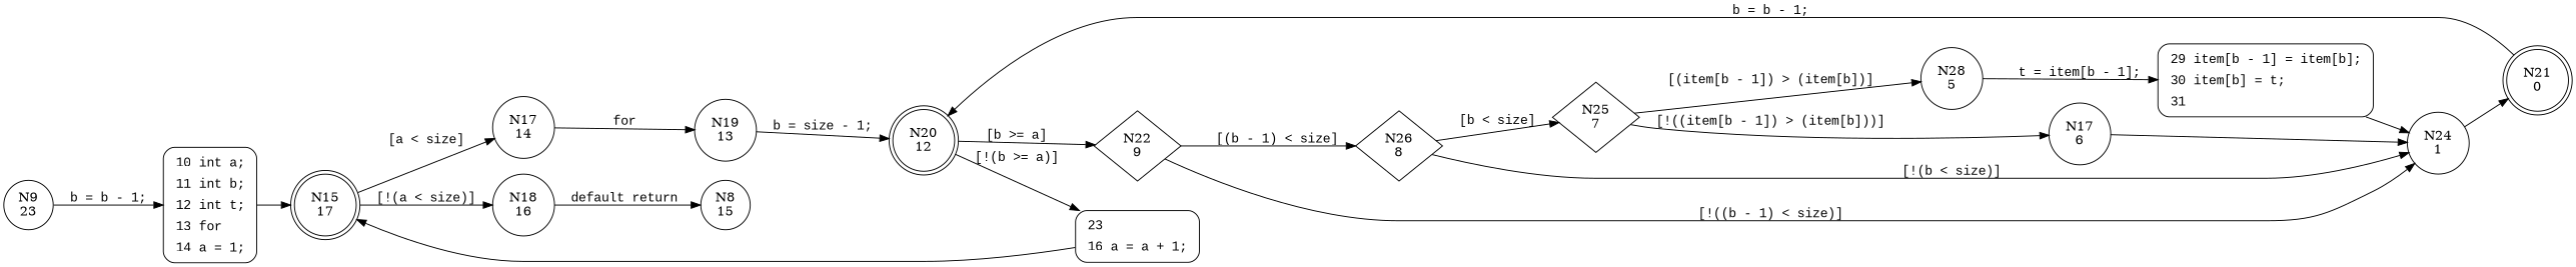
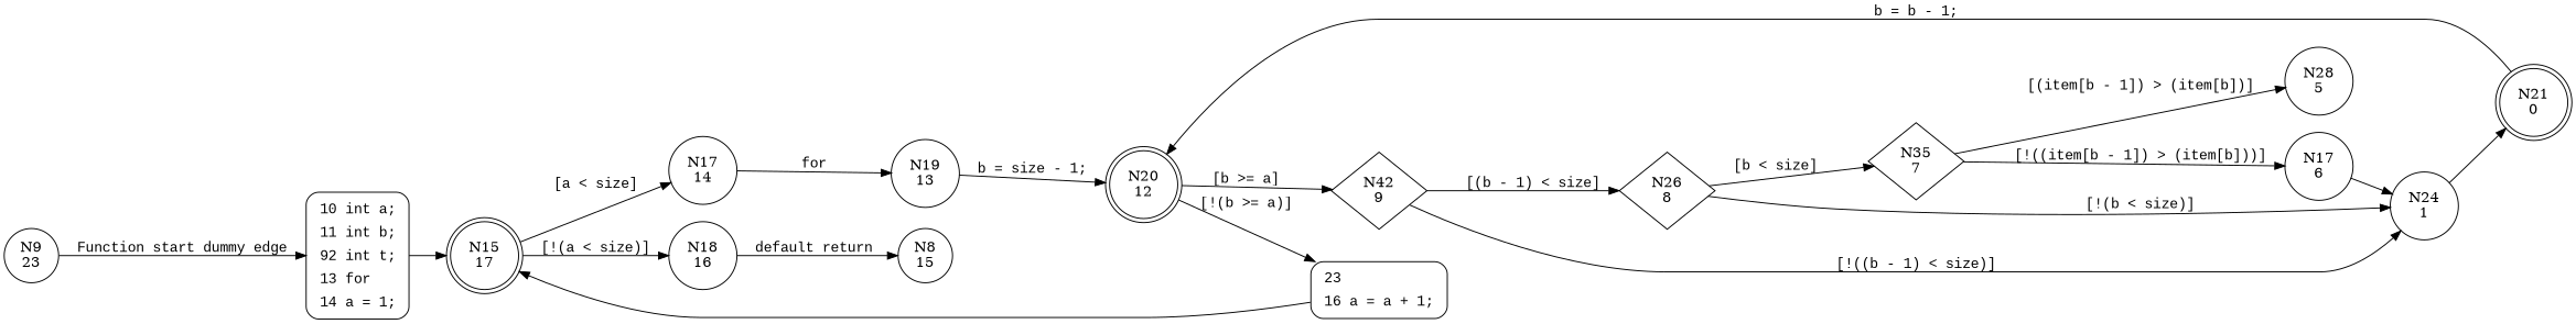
  digraph {
    rankdir=LR
    node [shape=circle]
    edge [fontname="Courier New"]
    n1 [label="N9\n23"]
-   n2 [fillcolor=white fontname="Courier New" label=<<table border="0" cellborder="0" cellpadding="3" bgcolor="white"><tr><td align="right">10</td><td align="left">int a;</td></tr><tr><td align="right">11</td><td align="left">int b;</td></tr><tr><td align="right">12</td><td align="left">int t;</td></tr><tr><td align="right">13</td><td align="left">for</td></tr><tr><td align="right">14</td><td align="left">a = 1;</td></tr></table>> penwidth=1 shape=Mrecord style="filled,bold"]
+   n2 [fillcolor=white fontname="Courier New" label=<<table border="0" cellborder="0" cellpadding="3" bgcolor="white"><tr><td align="right">10</td><td align="left">int a;</td></tr><tr><td align="right">11</td><td align="left">int b;</td></tr><tr><td align="right">92</td><td align="left">int t;</td></tr><tr><td align="right">13</td><td align="left">for</td></tr><tr><td align="right">14</td><td align="left">a = 1;</td></tr></table>> penwidth=1 shape=Mrecord style="filled,bold"]
    n3 [label="N15\n17" shape=doublecircle]
    n4 [label="N17\n14"]
    n5 [label="N18\n16"]
    n6 [label="N19\n13"]
    n7 [label="N8\n15"]
    n8 [label="N20\n12" shape=doublecircle]
-   n9 [label="N22\n9" shape=diamond]
+   n9 [label="N42\n9" shape=diamond]
    n10 [fillcolor=white fontname="Courier New" label=<<table border="0" cellborder="0" cellpadding="3" bgcolor="white"><tr><td align="right">23</td><td align="left"></td></tr><tr><td align="right">16</td><td align="left">a = a + 1;</td></tr></table>> penwidth=1 shape=Mrecord style="filled,bold"]
    n11 [label="N26\n8" shape=diamond]
    n12 [label="N24\n1"]
-   n13 [label="N25\n7" shape=diamond]
+   n13 [label="N35\n7" shape=diamond]
    n14 [label="N21\n0" shape=doublecircle]
    n15 [label="N28\n5"]
    n16 [label="N17\n6"]
-   n17 [fillcolor=white fontname="Courier New" label=<<table border="0" cellborder="0" cellpadding="3" bgcolor="white"><tr><td align="right">29</td><td align="left">item[b - 1] = item[b];</td></tr><tr><td align="right">30</td><td align="left">item[b] = t;</td></tr><tr><td align="right">31</td><td align="left"></td></tr></table>> penwidth=1 shape=Mrecord style="filled,bold"]
-   n1 -> n2 [label="b = b - 1;"]
+   n1 -> n2 [label="Function start dummy edge"]
    n2 -> n3 [fontname=""]
    n3 -> n4 [label="[a < size]"]
    n3 -> n5 [label="[!(a < size)]"]
    n4 -> n6 [label=for]
    n5 -> n7 [label="default return"]
    n6 -> n8 [label="b = size - 1;"]
    n8 -> n9 [label="[b >= a]"]
    n8 -> n10 [label="[!(b >= a)]"]
    n9 -> n11 [label="[(b - 1) < size]"]
    n9 -> n12 [label="[!((b - 1) < size)]"]
    n10 -> n3 [fontname=""]
    n11 -> n12 [label="[!(b < size)]"]
    n11 -> n13 [label="[b < size]"]
    n12 -> n14
    n13 -> n15 [label="[(item[b - 1]) > (item[b])]"]
    n13 -> n16 [label="[!((item[b - 1]) > (item[b]))]"]
    n14 -> n8 [label="b = b - 1;"]
-   n15 -> n17 [label="t = item[b - 1];"]
    n16 -> n12
-   n17 -> n12 [fontname=""]
  }
